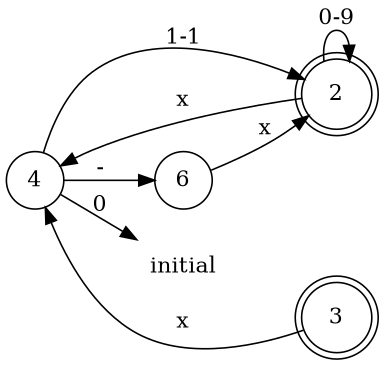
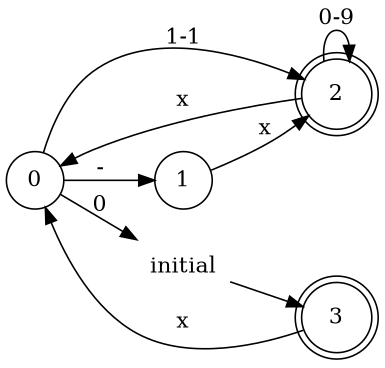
  digraph {
    rankdir=LR
    node [shape=circle]
-   0 [label=4]
-   1 [label=6]
+   0
+   1
    2 [shape=doublecircle]
    initial [shape=plaintext]
    3 [shape=doublecircle]
    0 -> 1 [label="-"]
    0 -> 2 [label="1-1"]
    0 -> initial [label=0]
    1 -> 2 [label=x]
    2 -> 0 [label=x]
    2 -> 2 [label="0-9"]
+   initial -> 3
    3 -> 0 [label=x]
  }
